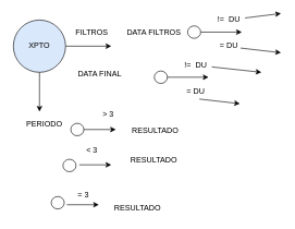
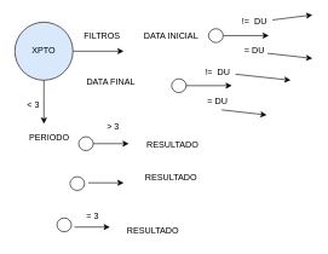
  <mxCell id="0" />
  <mxCell id="1" parent="0" />
  <mxCell id="2" style="edgeStyle=none;html=1;" parent="1" source="4" edge="1"><mxGeometry relative="1" as="geometry"><mxPoint x="170" y="70" as="targetPoint" /><Array as="points" /></mxGeometry></mxCell>
  <mxCell id="3" style="edgeStyle=none;html=1;" parent="1" source="4" edge="1"><mxGeometry relative="1" as="geometry"><mxPoint x="60" y="170" as="targetPoint" /></mxGeometry></mxCell>
  <mxCell id="4" value="XPTO" style="ellipse;whiteSpace=wrap;html=1;aspect=fixed;fillColor=#dae8fc;" parent="1" vertex="1"><mxGeometry x="20" y="30" width="80" height="80" as="geometry" /></mxCell>
  <mxCell id="5" value="FILTROS" style="text;html=1;align=center;verticalAlign=middle;resizable=0;points=[];autosize=1;strokeColor=none;fillColor=none;" parent="1" vertex="1"><mxGeometry x="105" y="40" width="70" height="20" as="geometry" /></mxCell>
- <mxCell id="6" value="DATA FILTROS" style="text;html=1;align=center;verticalAlign=middle;resizable=0;points=[];autosize=1;strokeColor=none;fillColor=none;" parent="1" vertex="1"><mxGeometry x="190" y="39" width="90" height="20" as="geometry" /></mxCell>
+ <mxCell id="6" value="DATA INICIAL" style="text;html=1;align=center;verticalAlign=middle;resizable=0;points=[];autosize=1;strokeColor=none;fillColor=none;" parent="1" vertex="1"><mxGeometry x="190" y="39" width="90" height="20" as="geometry" /></mxCell>
  <mxCell id="7" value="DATA FINAL" style="text;html=1;align=center;verticalAlign=middle;resizable=0;points=[];autosize=1;strokeColor=none;fillColor=none;" parent="1" vertex="1"><mxGeometry x="112" y="102" width="80" height="20" as="geometry" /></mxCell>
  <mxCell id="8" style="edgeStyle=none;html=1;" parent="1" source="9" edge="1"><mxGeometry relative="1" as="geometry"><mxPoint x="370" y="48.5" as="targetPoint" /></mxGeometry></mxCell>
  <mxCell id="9" value="" style="ellipse;whiteSpace=wrap;html=1;" parent="1" vertex="1"><mxGeometry x="287" y="39" width="20" height="19" as="geometry" /></mxCell>
  <mxCell id="10" style="edgeStyle=none;html=1;" edge="1" parent="1" source="11"><mxGeometry relative="1" as="geometry"><mxPoint x="430" y="20" as="targetPoint" /></mxGeometry></mxCell>
  <mxCell id="11" value="!=&amp;nbsp; DU" style="text;html=1;align=center;verticalAlign=middle;resizable=0;points=[];autosize=1;strokeColor=none;fillColor=none;" parent="1" vertex="1"><mxGeometry x="325" y="20" width="50" height="20" as="geometry" /></mxCell>
  <mxCell id="12" value="= DU" style="text;html=1;align=center;verticalAlign=middle;resizable=0;points=[];autosize=1;strokeColor=none;fillColor=none;" parent="1" vertex="1"><mxGeometry x="330" y="60" width="40" height="20" as="geometry" /></mxCell>
  <mxCell id="13" value="PERIODO" style="text;html=1;align=center;verticalAlign=middle;resizable=0;points=[];autosize=1;strokeColor=none;fillColor=none;" parent="1" vertex="1"><mxGeometry x="32" y="180" width="70" height="20" as="geometry" /></mxCell>
  <mxCell id="14" style="edgeStyle=none;html=1;" parent="1" source="15" edge="1"><mxGeometry relative="1" as="geometry"><mxPoint x="177" y="197.5" as="targetPoint" /></mxGeometry></mxCell>
  <mxCell id="15" value="" style="ellipse;whiteSpace=wrap;html=1;" parent="1" vertex="1"><mxGeometry x="108" y="188" width="20" height="19" as="geometry" /></mxCell>
  <mxCell id="16" value="" style="ellipse;whiteSpace=wrap;html=1;" parent="1" vertex="1"><mxGeometry x="96" y="243" width="20" height="19" as="geometry" /></mxCell>
  <mxCell id="17" value="" style="ellipse;whiteSpace=wrap;html=1;" parent="1" vertex="1"><mxGeometry x="78" y="300" width="20" height="19" as="geometry" /></mxCell>
  <mxCell id="18" style="edgeStyle=none;html=1;" parent="1" edge="1"><mxGeometry relative="1" as="geometry"><mxPoint x="170" y="251.5" as="targetPoint" /><mxPoint x="121" y="251.5" as="sourcePoint" /></mxGeometry></mxCell>
  <mxCell id="19" style="edgeStyle=none;html=1;" parent="1" edge="1"><mxGeometry relative="1" as="geometry"><mxPoint x="151" y="312.5" as="targetPoint" /><mxPoint x="102" y="312.5" as="sourcePoint" /></mxGeometry></mxCell>
- <mxCell id="20" value="&amp;gt; 3" style="text;html=1;align=center;verticalAlign=middle;resizable=0;points=[];autosize=1;strokeColor=none;fillColor=none;" parent="1" vertex="1"><mxGeometry x="150" y="164" width="30" height="20" as="geometry" /></mxCell>
- <mxCell id="21" value="&amp;lt; 3" style="text;html=1;align=center;verticalAlign=middle;resizable=0;points=[];autosize=1;strokeColor=none;fillColor=none;" parent="1" vertex="1"><mxGeometry x="125" y="219" width="30" height="20" as="geometry" /></mxCell>
+ <mxCell id="20" value="&amp;gt; 3" style="text;html=1;align=center;verticalAlign=middle;resizable=0;points=[];autosize=1;strokeColor=none;fillColor=none;" parent="1" vertex="1"><mxGeometry x="140" y="164" width="30" height="20" as="geometry" /></mxCell>
+ <mxCell id="21" value="&amp;lt; 3" style="text;html=1;align=center;verticalAlign=middle;resizable=0;points=[];autosize=1;strokeColor=none;fillColor=none;" parent="1" vertex="1"><mxGeometry x="30" y="134" width="30" height="20" as="geometry" /></mxCell>
  <mxCell id="22" value="= 3" style="text;html=1;align=center;verticalAlign=middle;resizable=0;points=[];autosize=1;strokeColor=none;fillColor=none;" parent="1" vertex="1"><mxGeometry x="112" y="288" width="30" height="20" as="geometry" /></mxCell>
  <mxCell id="23" value="RESULTADO" style="text;html=1;align=center;verticalAlign=middle;resizable=0;points=[];autosize=1;strokeColor=none;fillColor=none;" parent="1" vertex="1"><mxGeometry x="192" y="190" width="90" height="20" as="geometry" /></mxCell>
  <mxCell id="24" value="RESULTADO" style="text;html=1;align=center;verticalAlign=middle;resizable=0;points=[];autosize=1;strokeColor=none;fillColor=none;" parent="1" vertex="1"><mxGeometry x="190" y="234" width="90" height="20" as="geometry" /></mxCell>
  <mxCell id="25" value="RESULTADO" style="text;html=1;align=center;verticalAlign=middle;resizable=0;points=[];autosize=1;strokeColor=none;fillColor=none;" parent="1" vertex="1"><mxGeometry x="165" y="308" width="90" height="20" as="geometry" /></mxCell>
  <mxCell id="26" style="edgeStyle=none;html=1;" edge="1" parent="1"><mxGeometry relative="1" as="geometry"><mxPoint x="430" y="80" as="targetPoint" /><mxPoint x="368" y="72.875" as="sourcePoint" /></mxGeometry></mxCell>
  <mxCell id="27" style="edgeStyle=none;html=1;" edge="1" parent="1" source="28"><mxGeometry relative="1" as="geometry"><mxPoint x="319" y="117.5" as="targetPoint" /></mxGeometry></mxCell>
  <mxCell id="28" value="" style="ellipse;whiteSpace=wrap;html=1;" vertex="1" parent="1"><mxGeometry x="236" y="108" width="20" height="19" as="geometry" /></mxCell>
  <mxCell id="29" style="edgeStyle=none;html=1;" edge="1" parent="1" source="30"><mxGeometry relative="1" as="geometry"><mxPoint x="400" y="110" as="targetPoint" /></mxGeometry></mxCell>
  <mxCell id="30" value="!=&amp;nbsp; DU" style="text;html=1;align=center;verticalAlign=middle;resizable=0;points=[];autosize=1;strokeColor=none;fillColor=none;" vertex="1" parent="1"><mxGeometry x="274" y="89" width="50" height="20" as="geometry" /></mxCell>
  <mxCell id="31" value="= DU" style="text;html=1;align=center;verticalAlign=middle;resizable=0;points=[];autosize=1;strokeColor=none;fillColor=none;" vertex="1" parent="1"><mxGeometry x="279" y="129" width="40" height="20" as="geometry" /></mxCell>
  <mxCell id="32" style="edgeStyle=none;html=1;" edge="1" parent="1"><mxGeometry relative="1" as="geometry"><mxPoint x="367" y="158" as="targetPoint" /><mxPoint x="305" y="150.875" as="sourcePoint" /></mxGeometry></mxCell>
